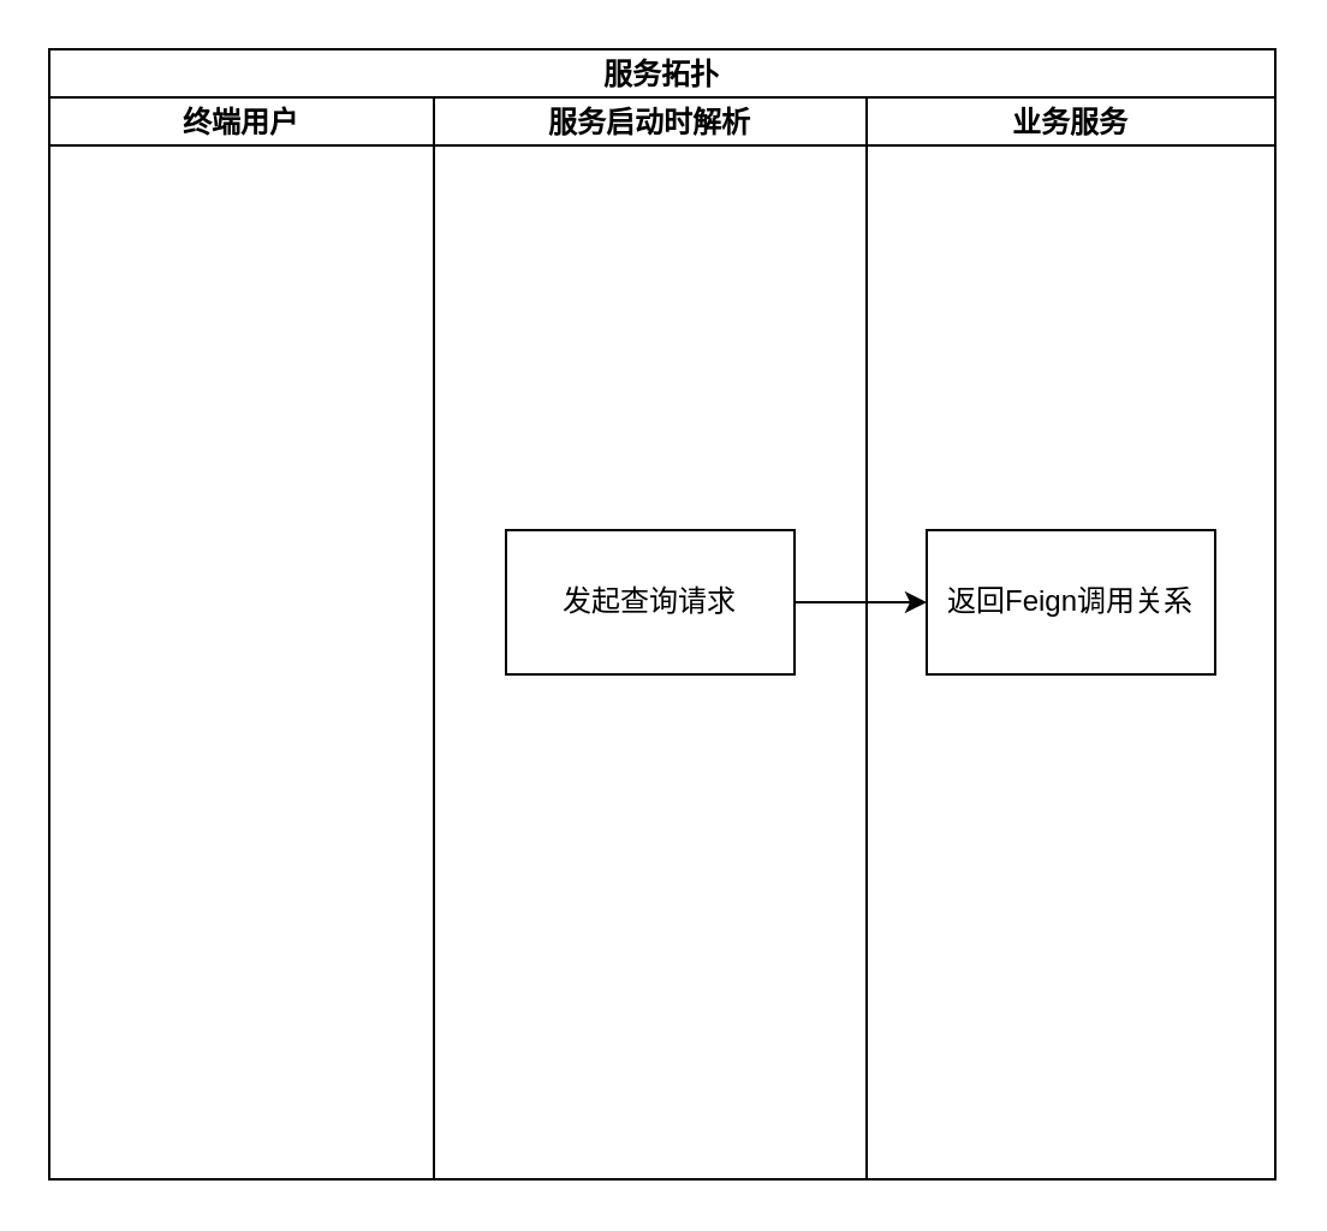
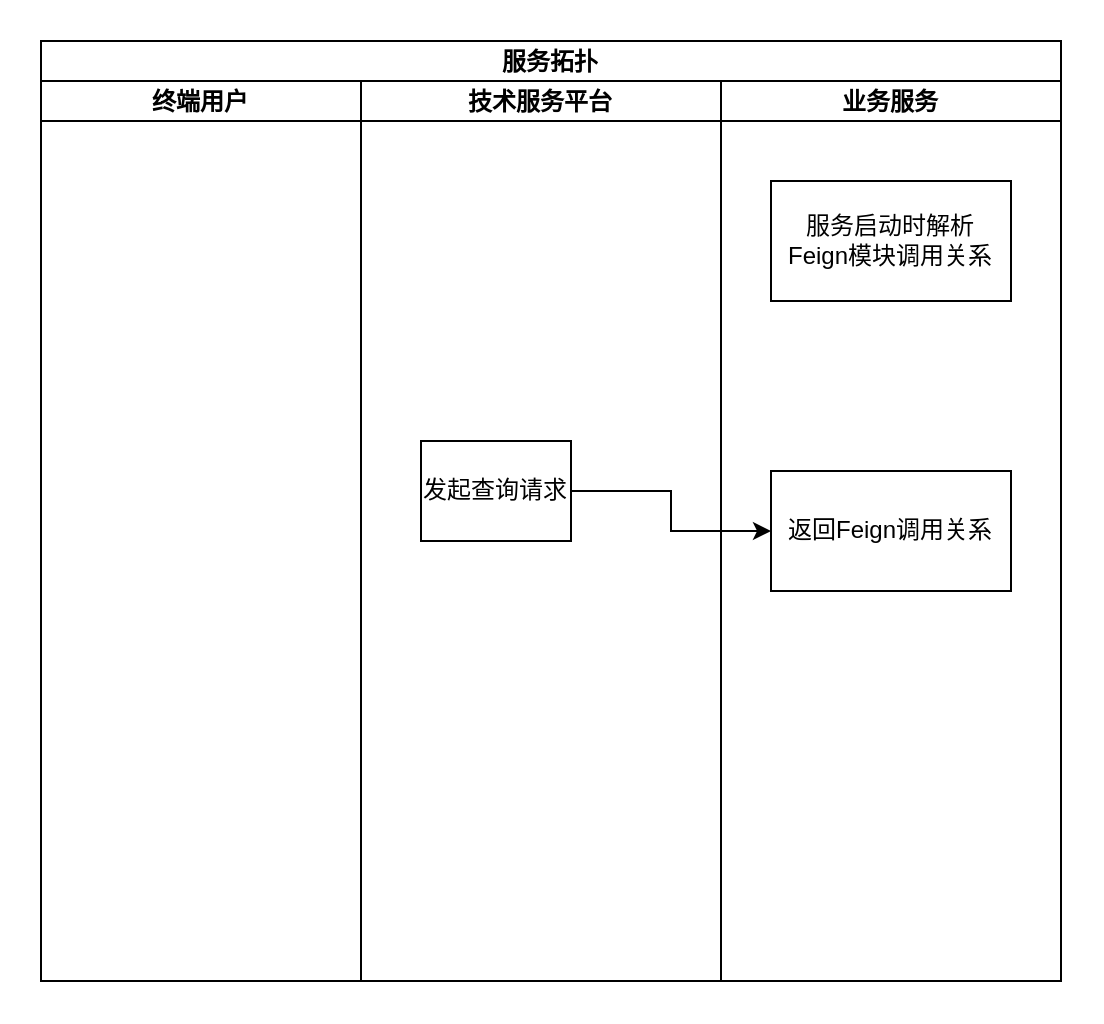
  <mxCell id="0" />
  <mxCell id="1" parent="0" />
  <mxCell id="2" value="服务拓扑" style="swimlane;childLayout=stackLayout;resizeParent=1;resizeParentMax=0;startSize=20;" vertex="1" parent="1"><mxGeometry x="20" y="20" width="510" height="470" as="geometry" /></mxCell>
  <mxCell id="3" value="终端用户" style="swimlane;startSize=20;" vertex="1" parent="2"><mxGeometry y="20" width="160" height="450" as="geometry" /></mxCell>
- <mxCell id="4" value="服务启动时解析" style="swimlane;startSize=20;" vertex="1" parent="2"><mxGeometry x="160" y="20" width="180" height="450" as="geometry" /></mxCell>
- <mxCell id="5" value="发起查询请求" style="whiteSpace=wrap;html=1;rounded=0;" vertex="1" parent="4"><mxGeometry x="30" y="180" width="120" height="60" as="geometry" /></mxCell>
+ <mxCell id="4" value="技术服务平台" style="swimlane;startSize=20;" vertex="1" parent="2"><mxGeometry x="160" y="20" width="180" height="450" as="geometry" /></mxCell>
+ <mxCell id="5" value="发起查询请求" style="whiteSpace=wrap;html=1;rounded=0;" vertex="1" parent="4"><mxGeometry x="30" y="180" width="75" height="50" as="geometry" /></mxCell>
  <mxCell id="6" value="业务服务" style="swimlane;startSize=20;" vertex="1" parent="2"><mxGeometry x="340" y="20" width="170" height="450" as="geometry" /></mxCell>
- <mxCell id="8" value="返回Feign调用关系" style="whiteSpace=wrap;html=1;rounded=0;" vertex="1" parent="6"><mxGeometry x="25" y="180" width="120" height="60" as="geometry" /></mxCell>
+ <mxCell id="7" value="服务启动时解析&lt;br&gt;Feign模块调用关系" style="rounded=0;whiteSpace=wrap;html=1;" vertex="1" parent="6"><mxGeometry x="25" y="50" width="120" height="60" as="geometry" /></mxCell>
+ <mxCell id="8" value="返回Feign调用关系" style="whiteSpace=wrap;html=1;rounded=0;" vertex="1" parent="6"><mxGeometry x="25" y="195" width="120" height="60" as="geometry" /></mxCell>
  <mxCell id="9" value="" style="edgeStyle=orthogonalEdgeStyle;rounded=0;orthogonalLoop=1;jettySize=auto;html=1;" edge="1" parent="2" source="5" target="8"><mxGeometry relative="1" as="geometry" /></mxCell>
